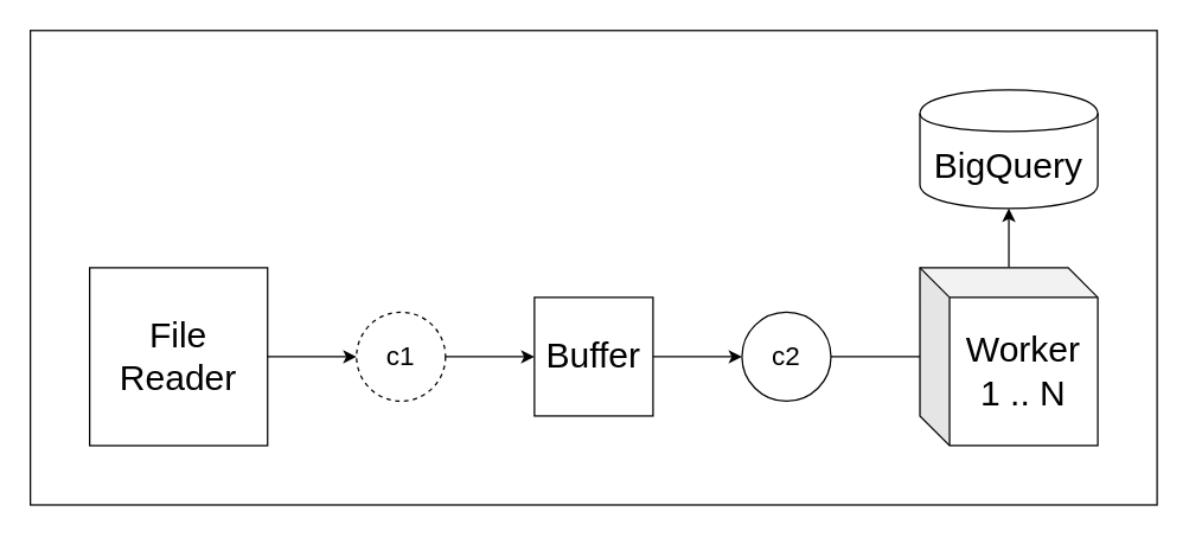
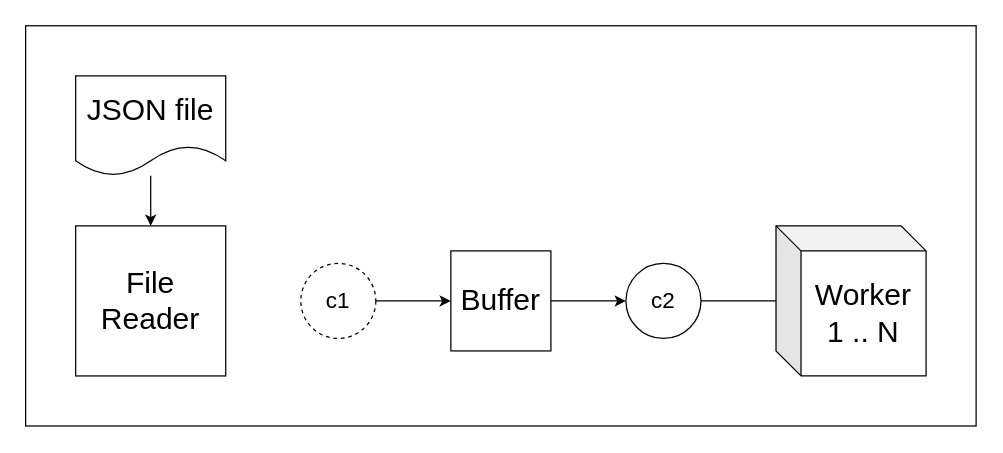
  <mxCell id="0" />
  <mxCell id="1" parent="0" />
  <mxCell id="2" value="" style="rounded=0;whiteSpace=wrap;html=1;" vertex="1" parent="1"><mxGeometry x="20" y="20" width="760" height="320" as="geometry" /></mxCell>
  <mxCell id="3" value="&lt;font style=&quot;font-size: 24px&quot;&gt;File Reader&lt;/font&gt;" style="whiteSpace=wrap;html=1;aspect=fixed;" vertex="1" parent="1"><mxGeometry x="60" y="180" width="120" height="120" as="geometry" /></mxCell>
  <mxCell id="4" value="&lt;font style=&quot;font-size: 18px&quot;&gt;c1&lt;/font&gt;" style="ellipse;whiteSpace=wrap;html=1;aspect=fixed;dashed=1;" vertex="1" parent="1"><mxGeometry x="240" y="210" width="60" height="60" as="geometry" /></mxCell>
- <mxCell id="6" value="&lt;font style=&quot;font-size: 24px&quot;&gt;BigQuery&lt;/font&gt;" style="shape=cylinder;whiteSpace=wrap;html=1;boundedLbl=1;backgroundOutline=1;" vertex="1" parent="1"><mxGeometry x="620" y="60" width="120" height="80" as="geometry" /></mxCell>
- <mxCell id="8" value="" style="endArrow=classic;html=1;exitX=1;exitY=0.5;exitDx=0;exitDy=0;entryX=0;entryY=0.5;entryDx=0;entryDy=0;" edge="1" parent="1" source="3" target="4"><mxGeometry width="50" height="50" relative="1" as="geometry"><mxPoint x="370" y="360" as="sourcePoint" /><mxPoint x="420" y="310" as="targetPoint" /></mxGeometry></mxCell>
+ <mxCell id="5" value="&lt;font style=&quot;font-size: 24px&quot;&gt;JSON file&lt;/font&gt;" style="shape=document;whiteSpace=wrap;html=1;boundedLbl=1;" vertex="1" parent="1"><mxGeometry x="60" y="60" width="120" height="80" as="geometry" /></mxCell>
+ <mxCell id="7" value="" style="endArrow=classic;html=1;entryX=0.5;entryY=0;entryDx=0;entryDy=0;" edge="1" parent="1" source="5" target="3"><mxGeometry width="50" height="50" relative="1" as="geometry"><mxPoint x="370" y="360" as="sourcePoint" /><mxPoint x="420" y="310" as="targetPoint" /></mxGeometry></mxCell>
  <mxCell id="9" value="" style="endArrow=classic;html=1;exitX=1;exitY=0.5;exitDx=0;exitDy=0;entryX=0;entryY=0.5;entryDx=0;entryDy=0;" edge="1" parent="1" source="4" target="11"><mxGeometry width="50" height="50" relative="1" as="geometry"><mxPoint x="370" y="360" as="sourcePoint" /><mxPoint x="420" y="310" as="targetPoint" /></mxGeometry></mxCell>
- <mxCell id="10" value="" style="endArrow=classic;html=1;entryX=0.5;entryY=1;entryDx=0;entryDy=0;" edge="1" parent="1" source="15" target="6"><mxGeometry width="50" height="50" relative="1" as="geometry"><mxPoint x="680" y="180" as="sourcePoint" /><mxPoint x="420" y="310" as="targetPoint" /></mxGeometry></mxCell>
  <mxCell id="11" value="&lt;font style=&quot;font-size: 24px&quot;&gt;Buffer&lt;/font&gt;" style="whiteSpace=wrap;html=1;aspect=fixed;" vertex="1" parent="1"><mxGeometry x="360" y="200" width="80" height="80" as="geometry" /></mxCell>
  <mxCell id="12" value="&lt;font style=&quot;font-size: 18px&quot;&gt;c2&lt;br&gt;&lt;/font&gt;" style="ellipse;whiteSpace=wrap;html=1;aspect=fixed;" vertex="1" parent="1"><mxGeometry x="500" y="210" width="60" height="60" as="geometry" /></mxCell>
  <mxCell id="13" value="" style="endArrow=classic;html=1;exitX=1;exitY=0.5;exitDx=0;exitDy=0;" edge="1" parent="1" source="11" target="12"><mxGeometry width="50" height="50" relative="1" as="geometry"><mxPoint x="370" y="340" as="sourcePoint" /><mxPoint x="420" y="290" as="targetPoint" /></mxGeometry></mxCell>
  <mxCell id="14" value="" style="endArrow=none;html=1;exitX=1;exitY=0.5;exitDx=0;exitDy=0;" edge="1" parent="1" source="12" target="15"><mxGeometry width="50" height="50" relative="1" as="geometry"><mxPoint x="375" y="450" as="sourcePoint" /><mxPoint x="620" y="240" as="targetPoint" /></mxGeometry></mxCell>
  <mxCell id="15" value="&lt;font style=&quot;font-size: 24px&quot;&gt;Worker&lt;br&gt;1 .. N&lt;/font&gt;" style="shape=cube;whiteSpace=wrap;html=1;boundedLbl=1;backgroundOutline=1;darkOpacity=0.05;darkOpacity2=0.1;" vertex="1" parent="1"><mxGeometry x="620" y="180" width="120" height="120" as="geometry" /></mxCell>
